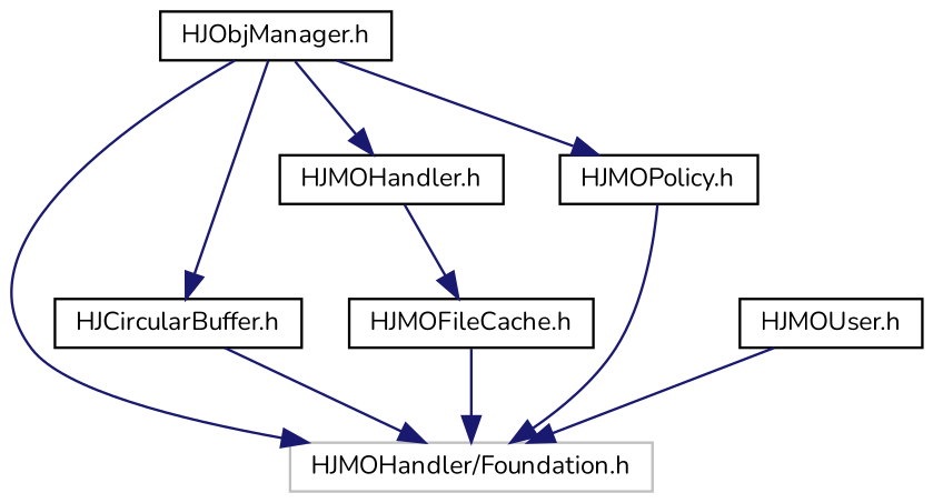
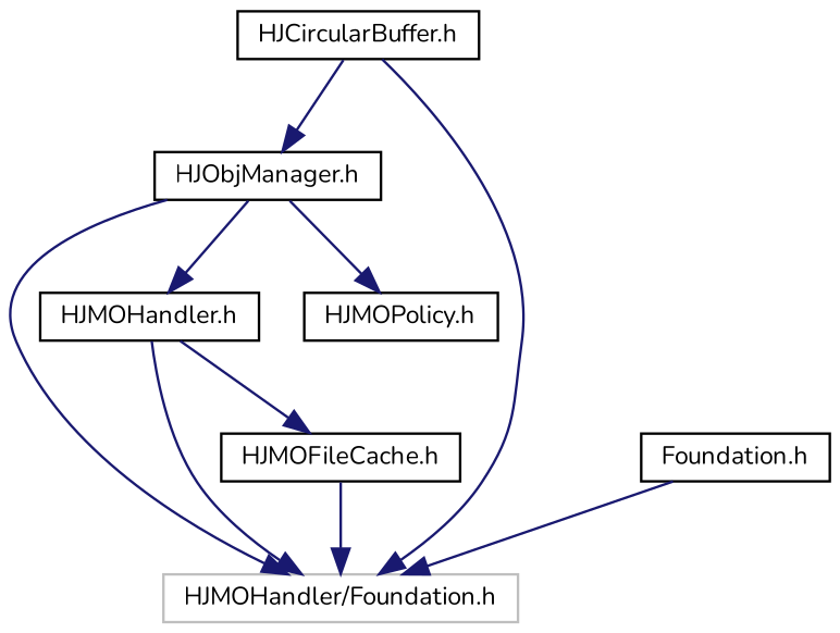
  digraph {
    fontname=Nunito
    node [color=black fillcolor=white fontname=Nunito fontsize=10 shape=record style=filled]
    edge [color=midnightblue fontname=Nunito fontsize=10 labelfontname=Helvetica labelfontsize=10 style=solid]
    n1 [height=0.2 label="HJObjManager.h" width=0.4]
    n2 [color=grey75 height=0.2 label="HJMOHandler/Foundation.h" width=0.4]
    n3 [height=0.2 label="HJCircularBuffer.h" width=0.4]
    n4 [height=0.2 label="HJMOHandler.h" width=0.4]
    n5 [height=0.2 label="HJMOPolicy.h" width=0.4]
    n6 [height=0.2 label="HJMOFileCache.h" width=0.4]
-   n7 [height=0.2 label="HJMOUser.h" width=0.4]
+   n7 [height=0.2 label="Foundation.h" width=0.4]
    n1 -> n2
-   n1 -> n3
+   n3 -> n1
    n1 -> n4
    n1 -> n5
    n3 -> n2
    n4 -> n6
-   n5 -> n2
+   n4 -> n2
    n6 -> n2
    n7 -> n2
  }
